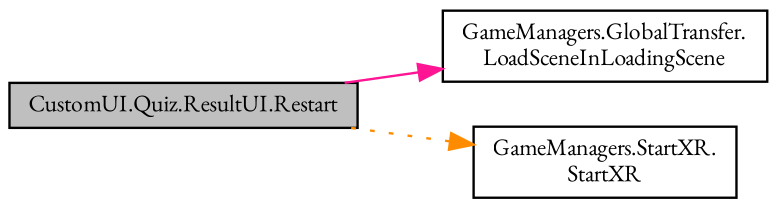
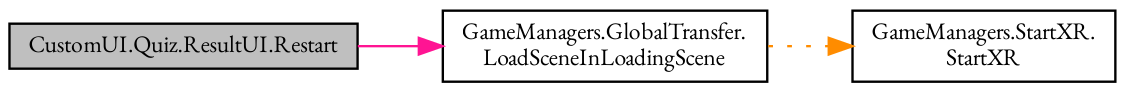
  digraph {
    fontname="EB Garamond"
    rankdir=LR
    node [color=black fillcolor=white fontname="EB Garamond" fontsize=10 shape=record style=filled]
    edge [fontname="EB Garamond" fontsize=10 labelfontname=Helvetica labelfontsize=10]
    n1 [fillcolor=grey75 fontcolor=black height=0.2 label="CustomUI.Quiz.ResultUI.Restart" width=0.4]
    n2 [height=0.2 label="GameManagers.GlobalTransfer.\lLoadSceneInLoadingScene" width=0.4]
    n3 [height=0.2 label="GameManagers.StartXR.\lStartXR" width=0.4]
    n1 -> n2 [color=deeppink style=solid]
-   n1 -> n3 [color=darkorange style=dotted]
+   n2 -> n3 [color=darkorange style=dotted]
  }
